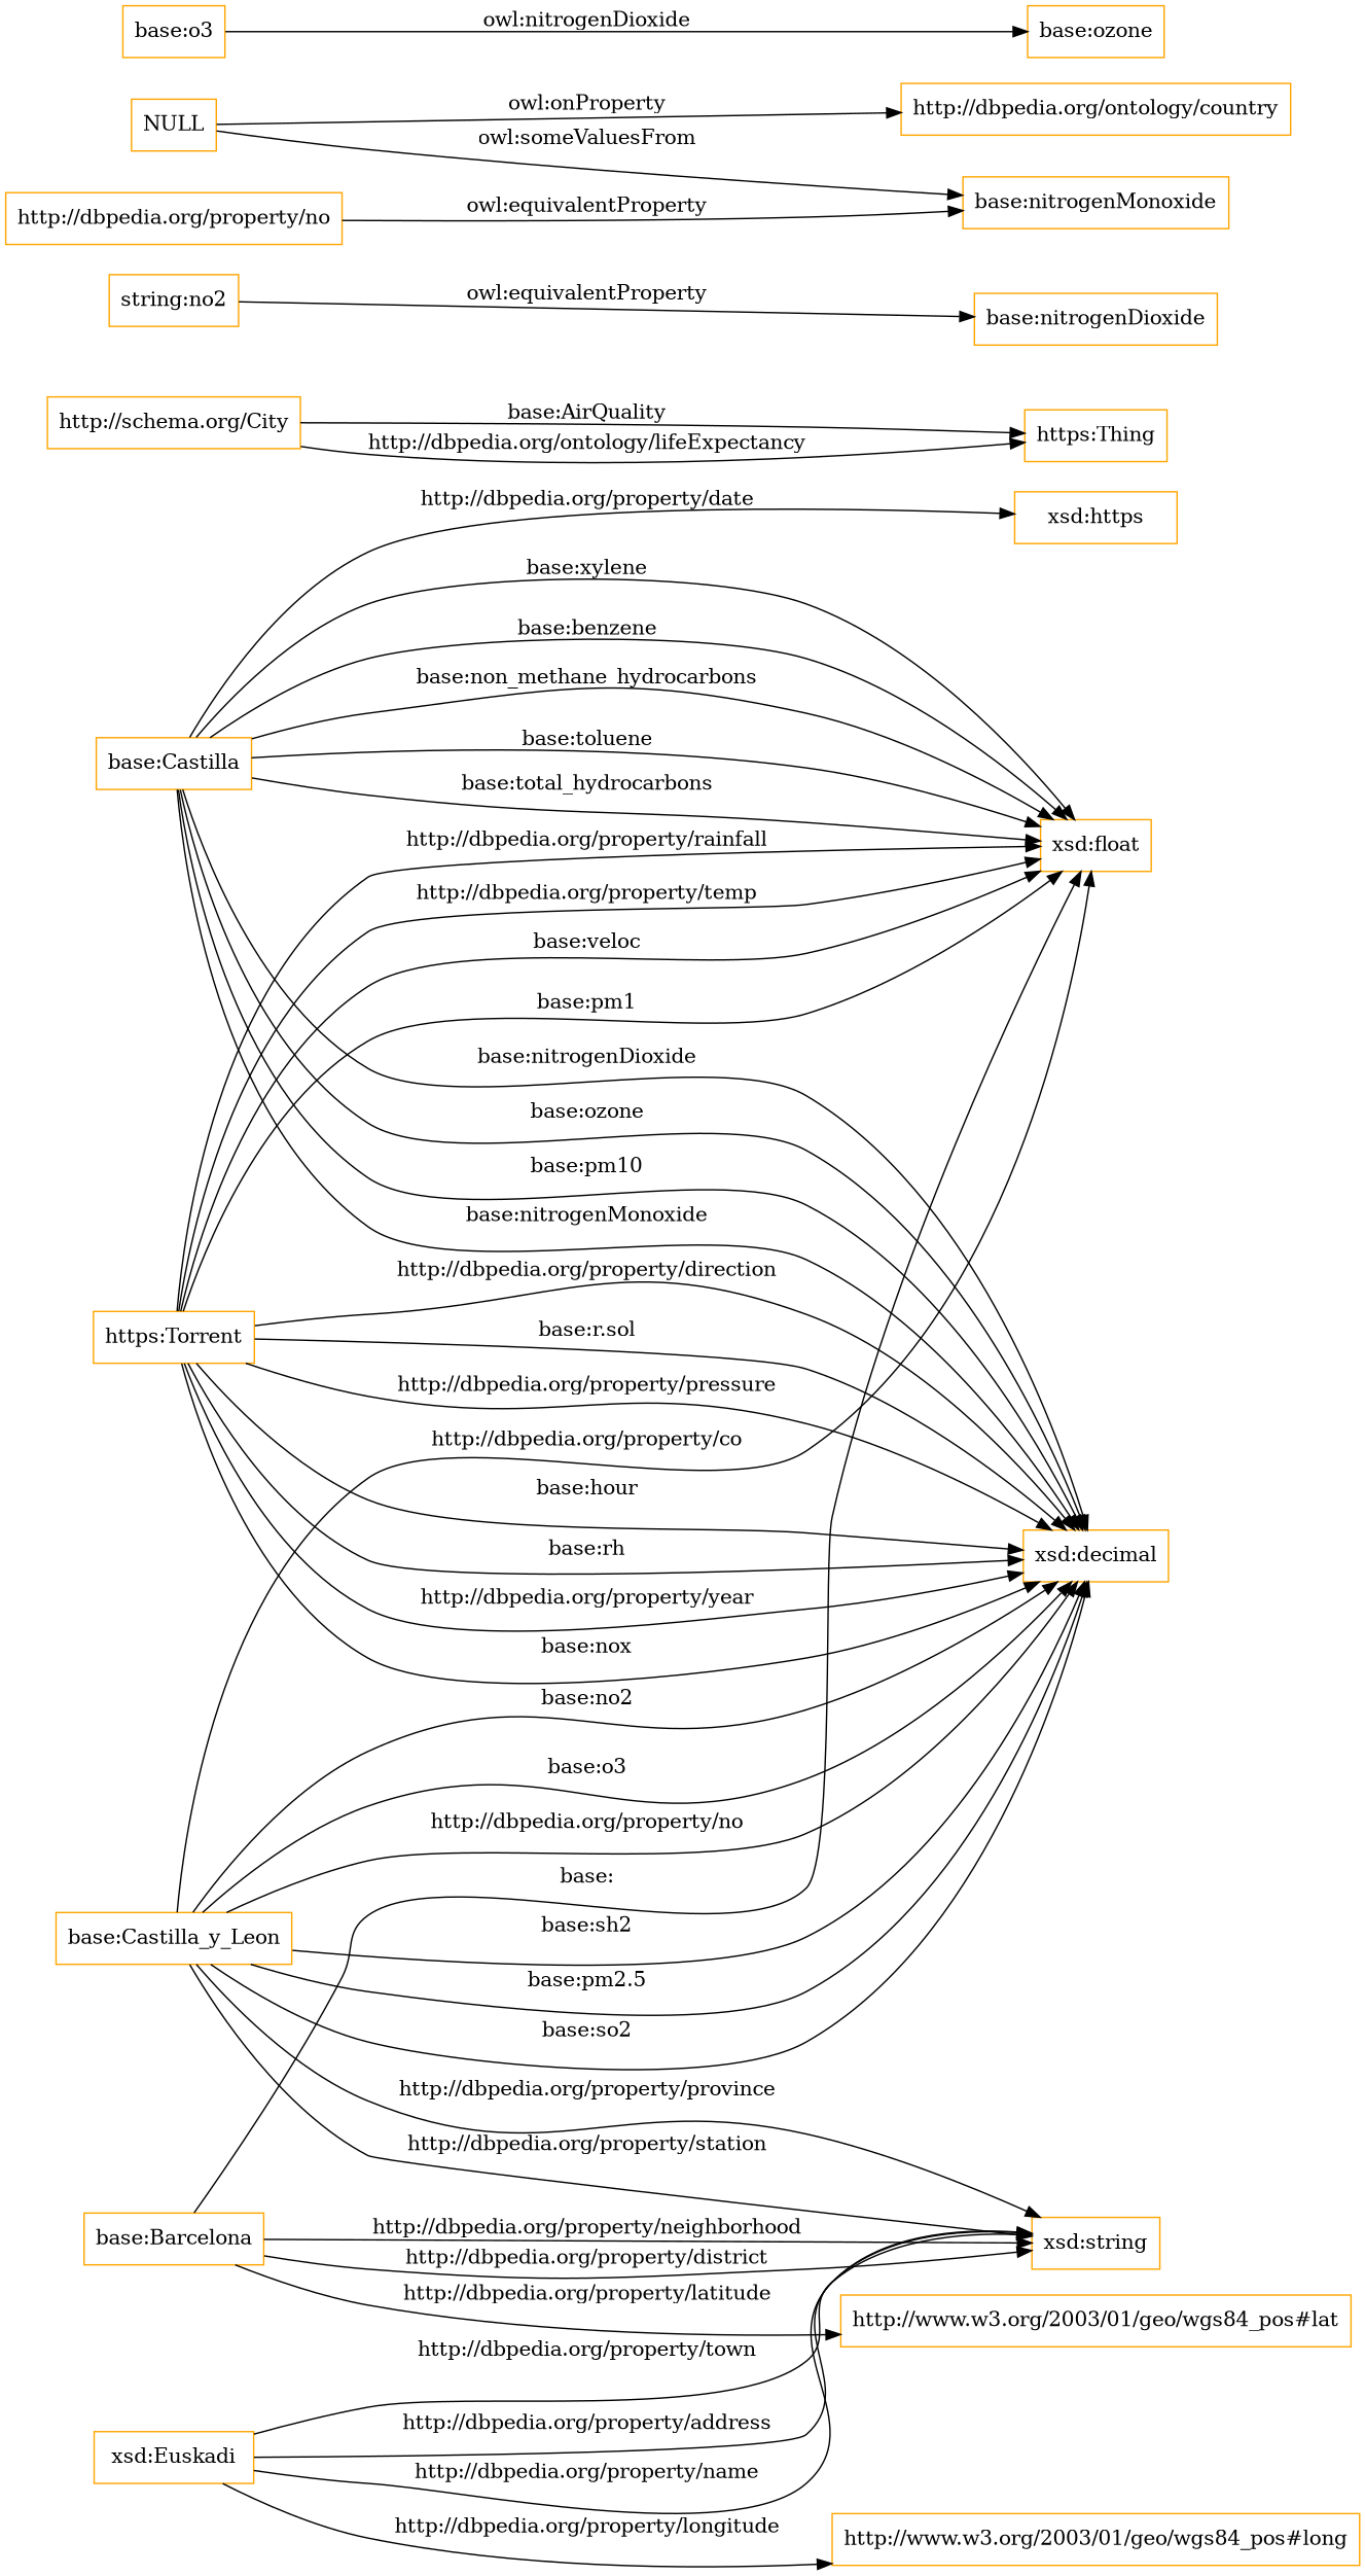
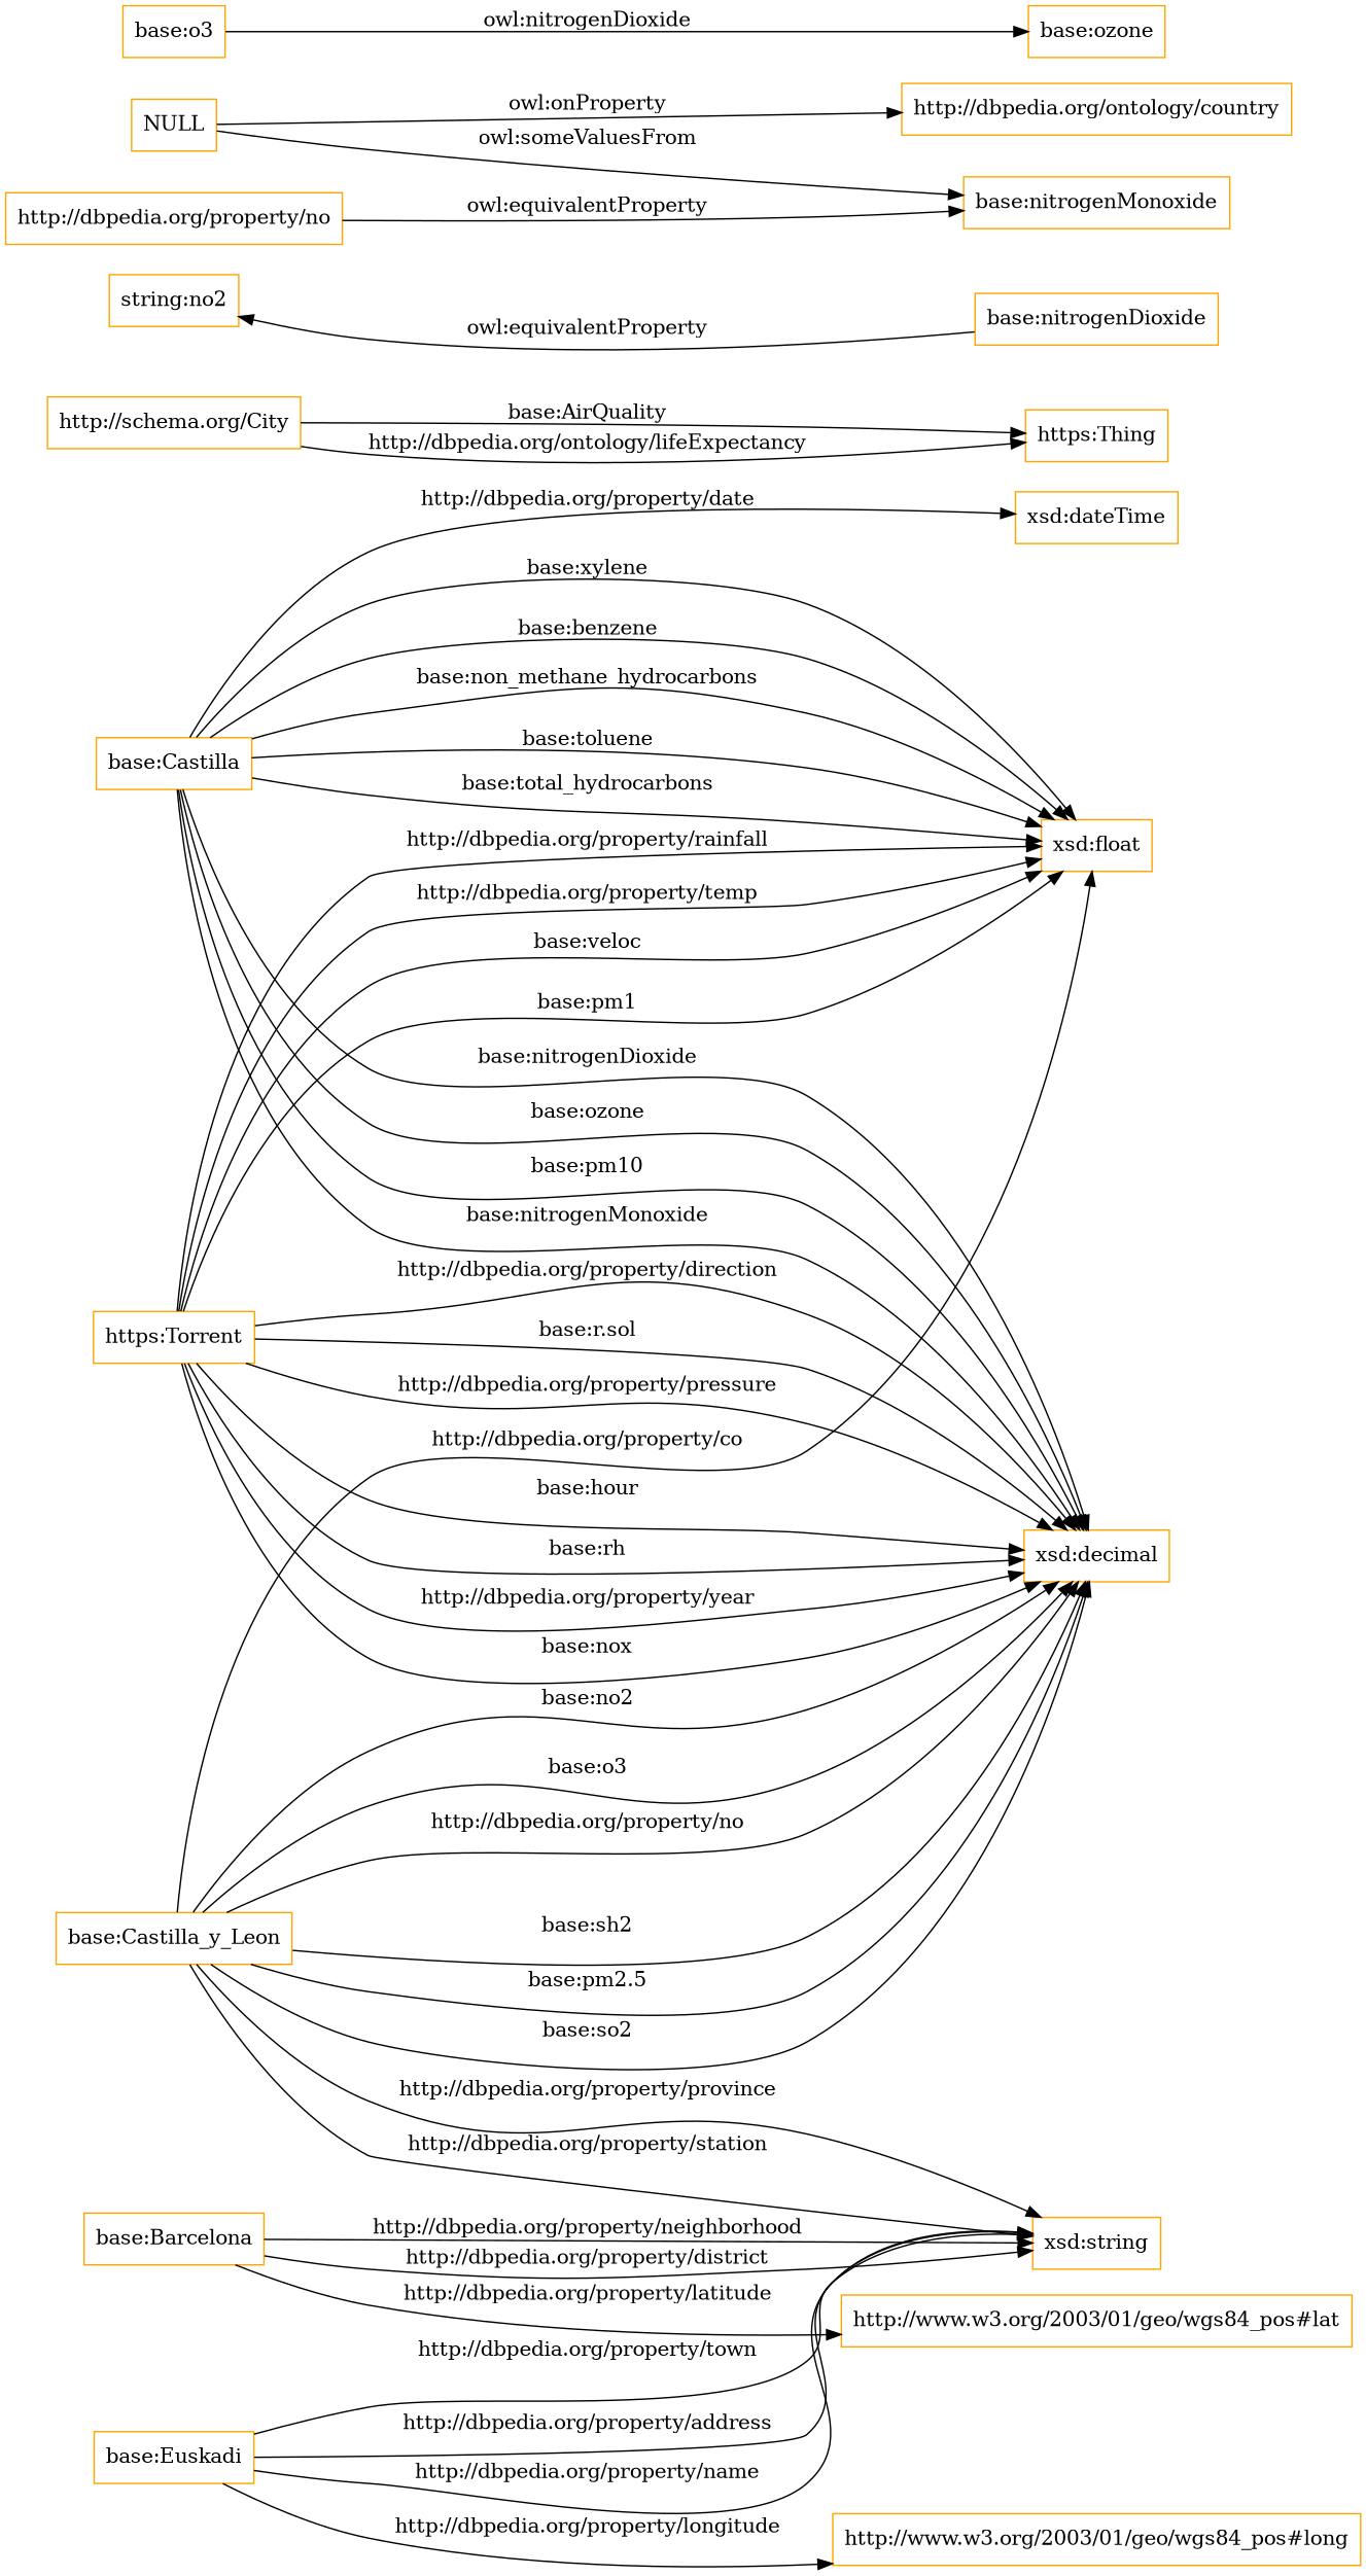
  digraph {
    rankdir=LR
    node [color=orange shape=rectangle]
    n1 [label="https:Torrent"]
    "xsd:decimal"
    "xsd:float"
-   "base:Euskadi" [label="xsd:Euskadi"]
+   "base:Euskadi"
    "http://www.w3.org/2003/01/geo/wgs84_pos#long"
    "xsd:string"
    "base:Castilla_y_Leon"
    "base:Barcelona"
    "http://www.w3.org/2003/01/geo/wgs84_pos#lat"
    n10 [label="base:Castilla"]
-   "xsd:dateTime" [label="xsd:https"]
+   "xsd:dateTime"
    n12 [label="https:Thing"]
    "http://schema.org/City"
    n14 [label="string:no2"]
    "base:nitrogenDioxide"
    NULL
    "http://dbpedia.org/ontology/country"
    "base:nitrogenMonoxide"
    "base:o3"
    "base:ozone"
    "http://dbpedia.org/property/no"
    n1 -> "xsd:decimal" [label="http://dbpedia.org/property/year"]
    n1 -> "xsd:decimal" [label="base:nox"]
    n1 -> "xsd:decimal" [label="http://dbpedia.org/property/direction"]
    n1 -> "xsd:decimal" [label="base:r.sol"]
    n1 -> "xsd:decimal" [label="http://dbpedia.org/property/pressure"]
    n1 -> "xsd:decimal" [label="base:hour"]
    n1 -> "xsd:decimal" [label="base:rh"]
    n1 -> "xsd:float" [label="base:veloc"]
    n1 -> "xsd:float" [label="base:pm1"]
    n1 -> "xsd:float" [label="http://dbpedia.org/property/rainfall"]
    n1 -> "xsd:float" [label="http://dbpedia.org/property/temp"]
    "base:Euskadi" -> "http://www.w3.org/2003/01/geo/wgs84_pos#long" [label="http://dbpedia.org/property/longitude"]
    "base:Euskadi" -> "xsd:string" [label="http://dbpedia.org/property/name"]
    "base:Euskadi" -> "xsd:string" [label="http://dbpedia.org/property/town"]
    "base:Euskadi" -> "xsd:string" [label="http://dbpedia.org/property/address"]
    "base:Castilla_y_Leon" -> "xsd:decimal" [label="base:pm2.5"]
    "base:Castilla_y_Leon" -> "xsd:decimal" [label="base:so2"]
    "base:Castilla_y_Leon" -> "xsd:decimal" [label="base:no2"]
    "base:Castilla_y_Leon" -> "xsd:decimal" [label="base:o3"]
    "base:Castilla_y_Leon" -> "xsd:decimal" [label="http://dbpedia.org/property/no"]
    "base:Castilla_y_Leon" -> "xsd:decimal" [label="base:sh2"]
    "base:Castilla_y_Leon" -> "xsd:float" [label="http://dbpedia.org/property/co"]
    "base:Castilla_y_Leon" -> "xsd:string" [label="http://dbpedia.org/property/station"]
    "base:Castilla_y_Leon" -> "xsd:string" [label="http://dbpedia.org/property/province"]
-   "base:Barcelona" -> "xsd:float" [label="base:"]
    "base:Barcelona" -> "xsd:string" [label="http://dbpedia.org/property/neighborhood"]
    "base:Barcelona" -> "xsd:string" [label="http://dbpedia.org/property/district"]
    "base:Barcelona" -> "http://www.w3.org/2003/01/geo/wgs84_pos#lat" [label="http://dbpedia.org/property/latitude"]
    n10 -> "xsd:decimal" [label="base:nitrogenMonoxide"]
    n10 -> "xsd:decimal" [label="base:nitrogenDioxide"]
    n10 -> "xsd:decimal" [label="base:ozone"]
    n10 -> "xsd:decimal" [label="base:pm10"]
    n10 -> "xsd:float" [label="base:xylene"]
    n10 -> "xsd:float" [label="base:benzene"]
    n10 -> "xsd:float" [label="base:non_methane_hydrocarbons"]
    n10 -> "xsd:float" [label="base:toluene"]
    n10 -> "xsd:float" [label="base:total_hydrocarbons"]
    n10 -> "xsd:dateTime" [label="http://dbpedia.org/property/date"]
    "http://schema.org/City" -> n12 [label="base:AirQuality"]
    "http://schema.org/City" -> n12 [label="http://dbpedia.org/ontology/lifeExpectancy"]
-   n14 -> "base:nitrogenDioxide" [label="owl:equivalentProperty"]
+   "base:nitrogenDioxide" -> n14 [label="owl:equivalentProperty"]
    NULL -> "http://dbpedia.org/ontology/country" [label="owl:onProperty"]
    NULL -> "base:nitrogenMonoxide" [label="owl:someValuesFrom"]
    "base:o3" -> "base:ozone" [label="owl:nitrogenDioxide"]
    "http://dbpedia.org/property/no" -> "base:nitrogenMonoxide" [label="owl:equivalentProperty"]
  }
